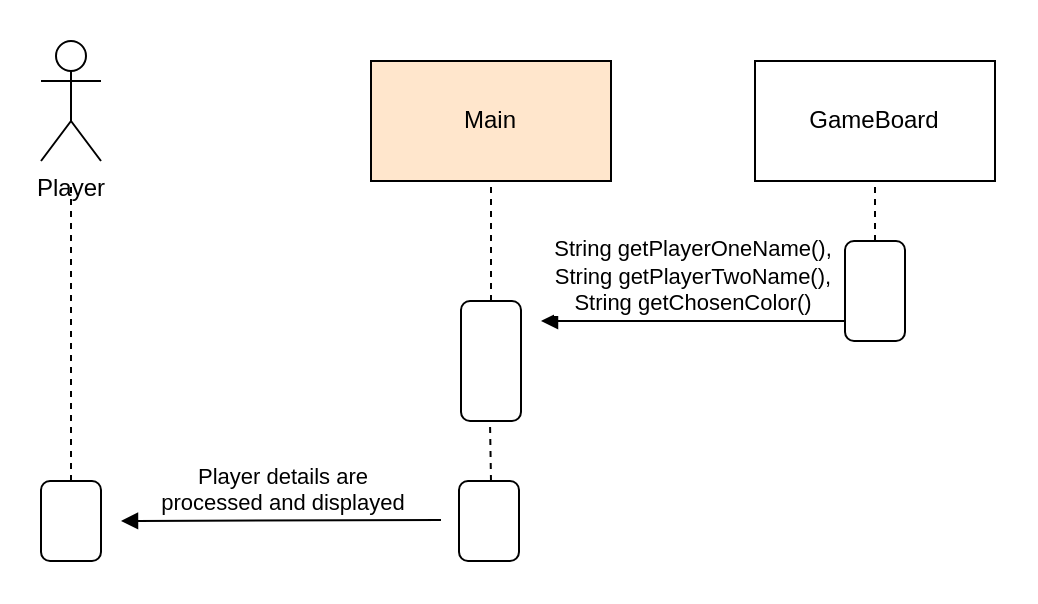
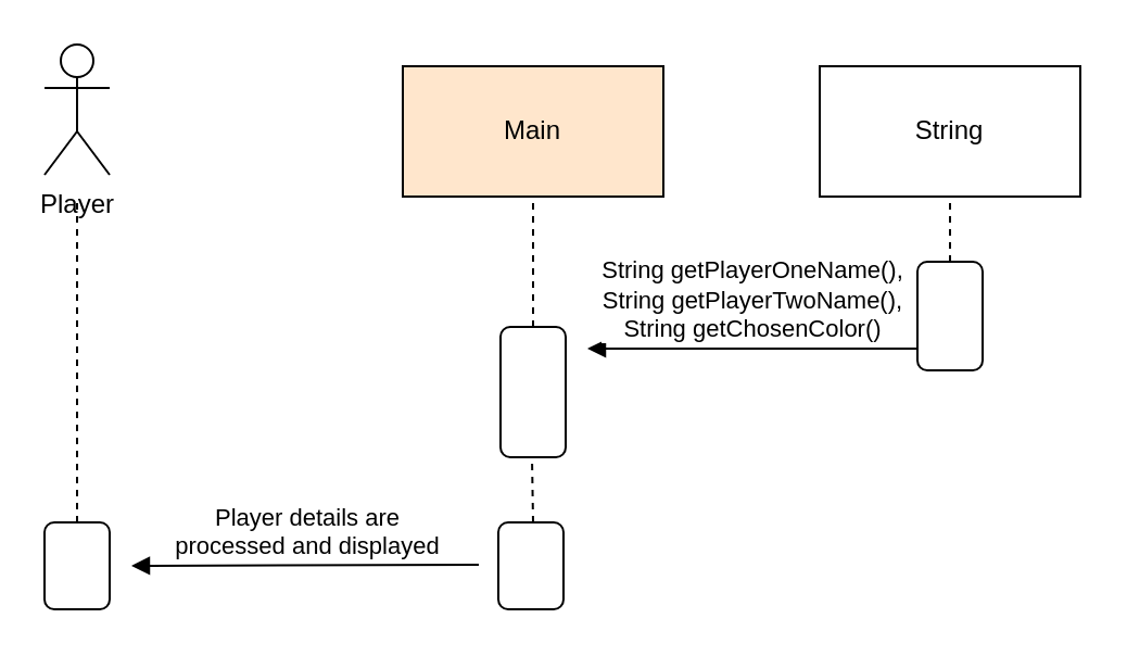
  <mxCell id="0" />
  <mxCell id="1" parent="0" />
  <mxCell id="2" value="Main" style="rounded=0;whiteSpace=wrap;html=1;fillColor=#ffe6cc;" parent="1" vertex="1"><mxGeometry x="185" y="30" width="120" height="60" as="geometry" /></mxCell>
- <mxCell id="3" value="GameBoard" style="rounded=0;whiteSpace=wrap;html=1;" parent="1" vertex="1"><mxGeometry x="377" y="30" width="120" height="60" as="geometry" /></mxCell>
+ <mxCell id="3" value="String" style="rounded=0;whiteSpace=wrap;html=1;" parent="1" vertex="1"><mxGeometry x="377" y="30" width="120" height="60" as="geometry" /></mxCell>
  <mxCell id="4" value="" style="endArrow=none;dashed=1;html=1;rounded=0;exitX=0.5;exitY=0;exitDx=0;exitDy=0;" parent="1" source="12" edge="1"><mxGeometry width="50" height="50" relative="1" as="geometry"><mxPoint x="-15" y="140" as="sourcePoint" /><mxPoint x="35" y="90" as="targetPoint" /></mxGeometry></mxCell>
  <mxCell id="5" value="Player" style="shape=umlActor;verticalLabelPosition=bottom;verticalAlign=top;html=1;" parent="1" vertex="1"><mxGeometry x="20" y="20" width="30" height="60" as="geometry" /></mxCell>
  <mxCell id="6" value="" style="rounded=1;whiteSpace=wrap;html=1;" parent="1" vertex="1"><mxGeometry x="230" y="150" width="30" height="60" as="geometry" /></mxCell>
  <mxCell id="7" value="" style="endArrow=none;dashed=1;html=1;rounded=0;exitX=0.5;exitY=0;exitDx=0;exitDy=0;" parent="1" source="6" edge="1"><mxGeometry width="50" height="50" relative="1" as="geometry"><mxPoint x="195" y="140" as="sourcePoint" /><mxPoint x="245" y="90" as="targetPoint" /></mxGeometry></mxCell>
  <mxCell id="8" value="" style="rounded=1;whiteSpace=wrap;html=1;" parent="1" vertex="1"><mxGeometry x="422" y="120" width="30" height="50" as="geometry" /></mxCell>
  <mxCell id="9" value="" style="endArrow=none;dashed=1;html=1;rounded=0;exitX=0.5;exitY=0;exitDx=0;exitDy=0;" parent="1" source="8" edge="1"><mxGeometry width="50" height="50" relative="1" as="geometry"><mxPoint x="387" y="140" as="sourcePoint" /><mxPoint x="437" y="90" as="targetPoint" /></mxGeometry></mxCell>
  <mxCell id="10" value="" style="endArrow=none;dashed=1;html=1;rounded=0;startArrow=none;" parent="1" source="12" edge="1"><mxGeometry width="50" height="50" relative="1" as="geometry"><mxPoint x="35" y="250" as="sourcePoint" /><mxPoint x="35" y="190" as="targetPoint" /></mxGeometry></mxCell>
  <mxCell id="11" value="String getPlayerOneName(),&lt;br&gt;&lt;div&gt;String getPlayerTwoName(), &lt;br&gt;&lt;/div&gt;&lt;div&gt;String getChosenColor()&lt;/div&gt;" style="html=1;verticalAlign=bottom;endArrow=block;edgeStyle=elbowEdgeStyle;elbow=vertical;curved=0;rounded=0;" parent="1" edge="1"><mxGeometry width="80" relative="1" as="geometry"><mxPoint x="422" y="160" as="sourcePoint" /><mxPoint x="270" y="160" as="targetPoint" /></mxGeometry></mxCell>
  <mxCell id="12" value="" style="rounded=1;whiteSpace=wrap;html=1;" parent="1" vertex="1"><mxGeometry x="20" y="240" width="30" height="40" as="geometry" /></mxCell>
  <mxCell id="13" value="" style="endArrow=none;dashed=1;html=1;rounded=0;" parent="1" edge="1"><mxGeometry width="50" height="50" relative="1" as="geometry"><mxPoint x="245" y="240" as="sourcePoint" /><mxPoint x="244.5" y="210" as="targetPoint" /></mxGeometry></mxCell>
  <mxCell id="14" value="" style="rounded=1;whiteSpace=wrap;html=1;" parent="1" vertex="1"><mxGeometry x="229" y="240" width="30" height="40" as="geometry" /></mxCell>
  <mxCell id="15" value="Player details are &lt;br&gt;processed and displayed" style="html=1;verticalAlign=bottom;endArrow=block;edgeStyle=elbowEdgeStyle;elbow=vertical;curved=0;rounded=0;" parent="1" edge="1"><mxGeometry width="80" relative="1" as="geometry"><mxPoint x="220" y="259.5" as="sourcePoint" /><mxPoint x="60" y="260" as="targetPoint" /></mxGeometry></mxCell>
